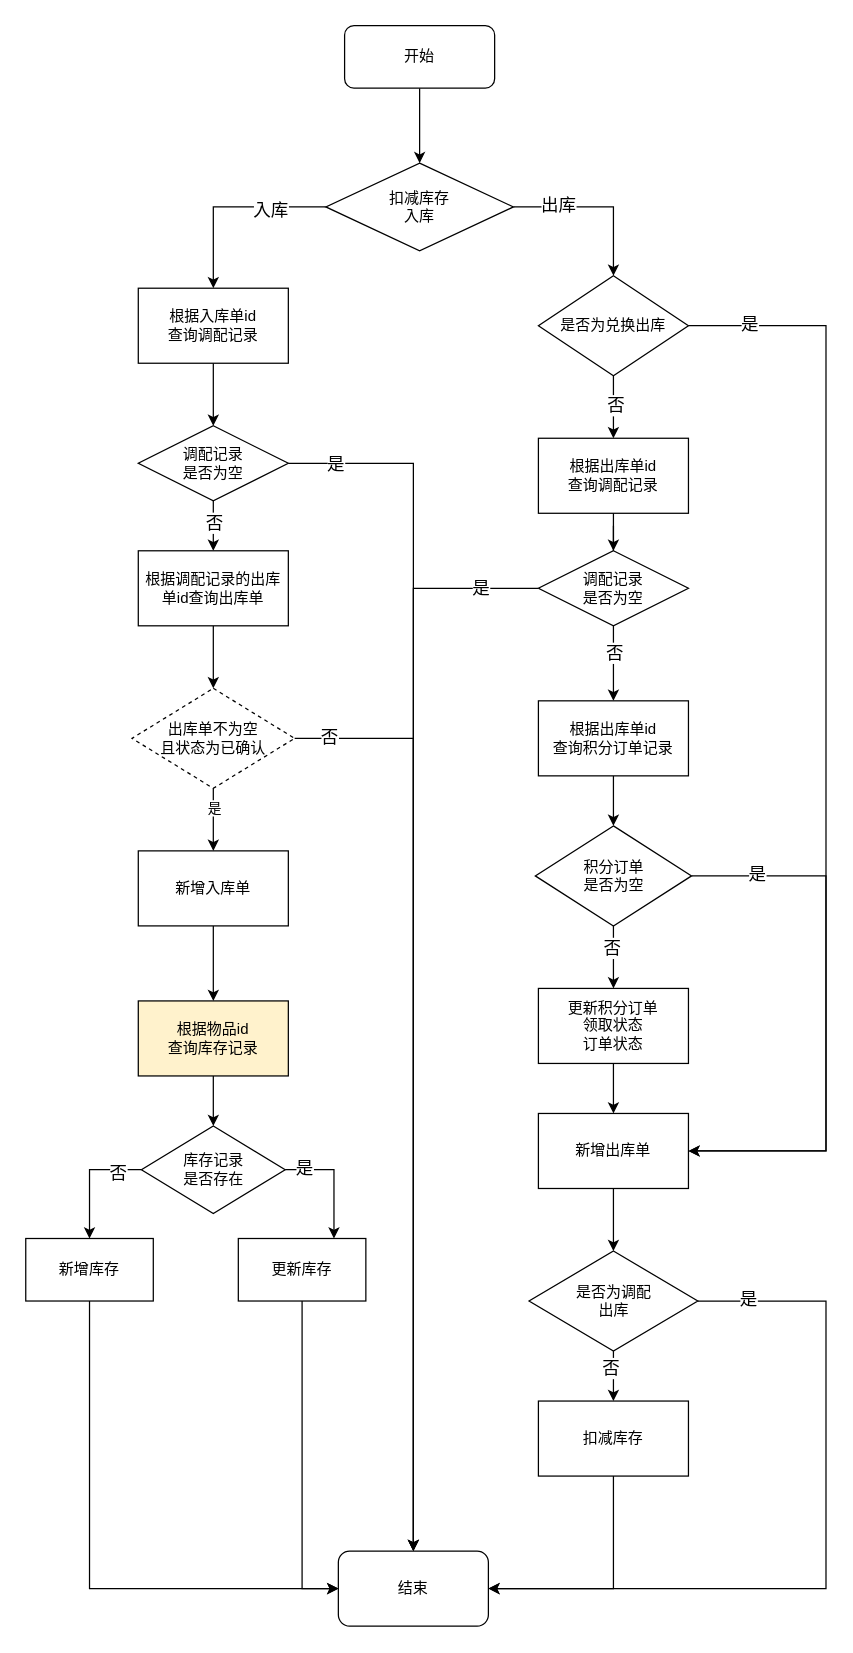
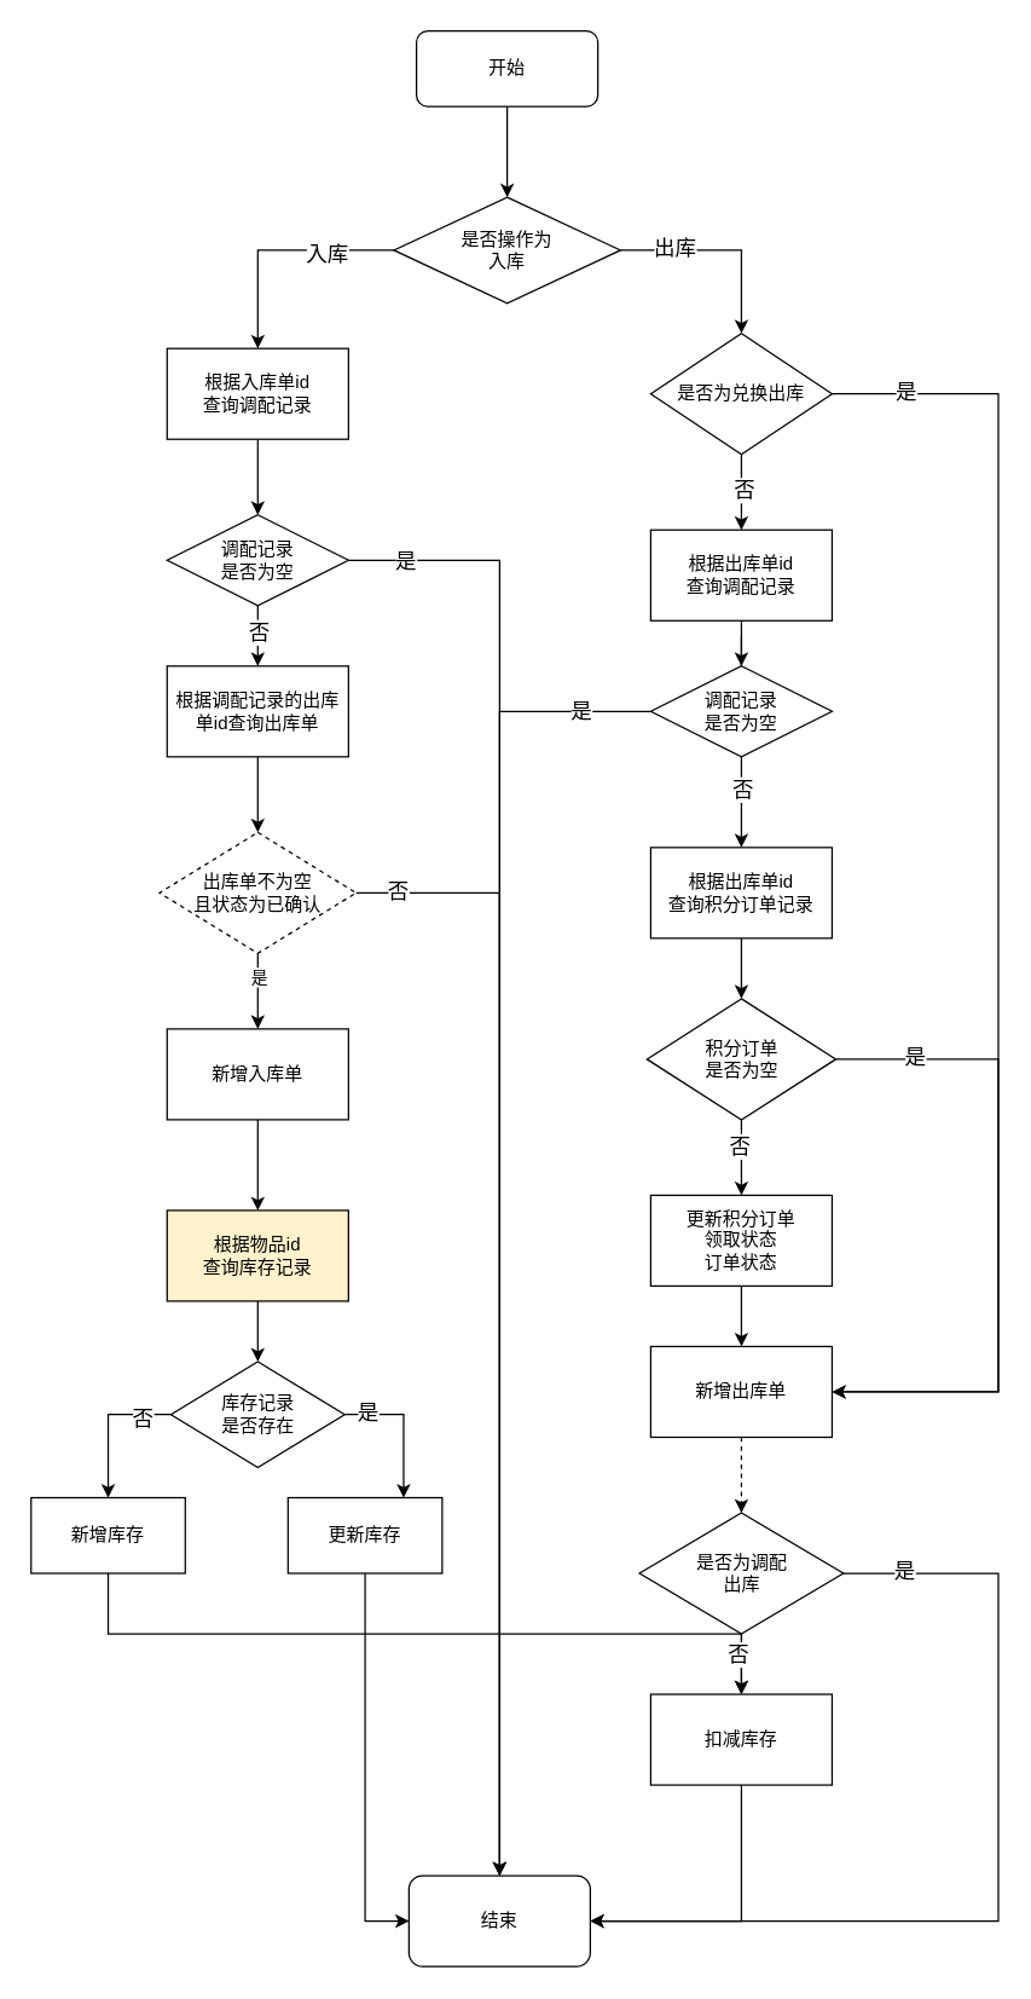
  <mxCell id="0" />
  <mxCell id="1" parent="0" />
  <mxCell id="2" value="" style="edgeStyle=orthogonalEdgeStyle;rounded=0;orthogonalLoop=1;jettySize=auto;html=1;" edge="1" parent="1" source="3" target="8"><mxGeometry relative="1" as="geometry" /></mxCell>
  <mxCell id="3" value="开始" style="rounded=1;whiteSpace=wrap;html=1;" parent="1" vertex="1"><mxGeometry x="275" y="20" width="120" height="50" as="geometry" /></mxCell>
  <mxCell id="4" style="edgeStyle=orthogonalEdgeStyle;rounded=0;orthogonalLoop=1;jettySize=auto;html=1;exitX=0;exitY=0.5;exitDx=0;exitDy=0;entryX=0.5;entryY=0;entryDx=0;entryDy=0;" parent="1" source="8" target="10" edge="1"><mxGeometry relative="1" as="geometry" /></mxCell>
  <mxCell id="5" value="入库" style="edgeLabel;html=1;align=center;verticalAlign=middle;resizable=0;points=[];fontSize=14;" vertex="1" connectable="0" parent="4"><mxGeometry x="-0.419" y="2" relative="1" as="geometry"><mxPoint as="offset" /></mxGeometry></mxCell>
  <mxCell id="6" style="edgeStyle=orthogonalEdgeStyle;rounded=0;orthogonalLoop=1;jettySize=auto;html=1;exitX=1;exitY=0.5;exitDx=0;exitDy=0;entryX=0.5;entryY=0;entryDx=0;entryDy=0;" edge="1" parent="1" source="8" target="33"><mxGeometry relative="1" as="geometry" /></mxCell>
  <mxCell id="7" value="出库" style="edgeLabel;html=1;align=center;verticalAlign=middle;resizable=0;points=[];fontSize=14;" vertex="1" connectable="0" parent="6"><mxGeometry x="-0.481" y="2" relative="1" as="geometry"><mxPoint as="offset" /></mxGeometry></mxCell>
- <mxCell id="8" value="扣减库存&lt;div&gt;入库&lt;/div&gt;" style="rhombus;whiteSpace=wrap;html=1;" parent="1" vertex="1"><mxGeometry x="260" y="130" width="150" height="70" as="geometry" /></mxCell>
+ <mxCell id="8" value="是否操作为&lt;div&gt;入库&lt;/div&gt;" style="rhombus;whiteSpace=wrap;html=1;" parent="1" vertex="1"><mxGeometry x="260" y="130" width="150" height="70" as="geometry" /></mxCell>
  <mxCell id="9" value="" style="edgeStyle=orthogonalEdgeStyle;rounded=0;orthogonalLoop=1;jettySize=auto;html=1;" edge="1" parent="1" source="10" target="17"><mxGeometry relative="1" as="geometry" /></mxCell>
  <mxCell id="10" value="根据入库单id&lt;div&gt;查询调配记录&lt;/div&gt;" style="rounded=0;whiteSpace=wrap;html=1;" parent="1" vertex="1"><mxGeometry x="110" y="230" width="120" height="60" as="geometry" /></mxCell>
  <mxCell id="11" value="" style="edgeStyle=orthogonalEdgeStyle;rounded=0;orthogonalLoop=1;jettySize=auto;html=1;" edge="1" parent="1" source="67"><mxGeometry relative="1" as="geometry"><mxPoint x="490" y="460" as="targetPoint" /></mxGeometry></mxCell>
  <mxCell id="12" value="根据出库单id&lt;div&gt;查询调配记录&lt;/div&gt;" style="rounded=0;whiteSpace=wrap;html=1;" vertex="1" parent="1"><mxGeometry x="430" y="350" width="120" height="60" as="geometry" /></mxCell>
  <mxCell id="13" value="" style="edgeStyle=orthogonalEdgeStyle;rounded=0;orthogonalLoop=1;jettySize=auto;html=1;" edge="1" parent="1" source="17" target="19"><mxGeometry relative="1" as="geometry" /></mxCell>
  <mxCell id="14" value="否" style="edgeLabel;html=1;align=center;verticalAlign=middle;resizable=0;points=[];fontSize=14;" vertex="1" connectable="0" parent="13"><mxGeometry x="-0.15" relative="1" as="geometry"><mxPoint as="offset" /></mxGeometry></mxCell>
  <mxCell id="15" style="edgeStyle=orthogonalEdgeStyle;rounded=0;orthogonalLoop=1;jettySize=auto;html=1;exitX=1;exitY=0.5;exitDx=0;exitDy=0;entryX=0.5;entryY=0;entryDx=0;entryDy=0;" edge="1" parent="1" source="17" target="58"><mxGeometry relative="1" as="geometry" /></mxCell>
  <mxCell id="16" value="是" style="edgeLabel;html=1;align=center;verticalAlign=middle;resizable=0;points=[];fontSize=14;" vertex="1" connectable="0" parent="15"><mxGeometry x="-0.924" relative="1" as="geometry"><mxPoint as="offset" /></mxGeometry></mxCell>
  <mxCell id="17" value="调配记录&lt;div&gt;是否为空&lt;/div&gt;" style="rhombus;whiteSpace=wrap;html=1;" vertex="1" parent="1"><mxGeometry x="110" y="340" width="120" height="60" as="geometry" /></mxCell>
  <mxCell id="18" value="" style="edgeStyle=orthogonalEdgeStyle;rounded=0;orthogonalLoop=1;jettySize=auto;html=1;" edge="1" parent="1" source="19" target="24"><mxGeometry relative="1" as="geometry" /></mxCell>
  <mxCell id="19" value="根据调配记录的出库单id查询出库单" style="rounded=0;whiteSpace=wrap;html=1;" vertex="1" parent="1"><mxGeometry x="110" y="440" width="120" height="60" as="geometry" /></mxCell>
  <mxCell id="20" value="" style="edgeStyle=orthogonalEdgeStyle;rounded=0;orthogonalLoop=1;jettySize=auto;html=1;" edge="1" parent="1" source="24" target="44"><mxGeometry relative="1" as="geometry" /></mxCell>
  <mxCell id="21" value="是" style="edgeLabel;html=1;align=center;verticalAlign=middle;resizable=0;points=[];" vertex="1" connectable="0" parent="20"><mxGeometry x="-0.4" relative="1" as="geometry"><mxPoint as="offset" /></mxGeometry></mxCell>
  <mxCell id="22" style="edgeStyle=orthogonalEdgeStyle;rounded=0;orthogonalLoop=1;jettySize=auto;html=1;exitX=1;exitY=0.5;exitDx=0;exitDy=0;entryX=0.5;entryY=0;entryDx=0;entryDy=0;" edge="1" parent="1" source="24" target="58"><mxGeometry relative="1" as="geometry" /></mxCell>
  <mxCell id="23" value="否" style="edgeLabel;html=1;align=center;verticalAlign=middle;resizable=0;points=[];fontSize=14;" vertex="1" connectable="0" parent="22"><mxGeometry x="-0.927" y="2" relative="1" as="geometry"><mxPoint as="offset" /></mxGeometry></mxCell>
  <mxCell id="24" value="出库单不为空&lt;div&gt;且状态为已确认&lt;/div&gt;" style="rhombus;whiteSpace=wrap;html=1;dashed=1;" vertex="1" parent="1"><mxGeometry x="105" y="550" width="130" height="80" as="geometry" /></mxCell>
  <mxCell id="25" value="" style="edgeStyle=orthogonalEdgeStyle;rounded=0;orthogonalLoop=1;jettySize=auto;html=1;" edge="1" parent="1" source="67" target="35"><mxGeometry relative="1" as="geometry" /></mxCell>
  <mxCell id="26" value="否" style="edgeLabel;html=1;align=center;verticalAlign=middle;resizable=0;points=[];fontSize=14;" vertex="1" connectable="0" parent="25"><mxGeometry x="-0.3" relative="1" as="geometry"><mxPoint as="offset" /></mxGeometry></mxCell>
  <mxCell id="27" style="edgeStyle=orthogonalEdgeStyle;rounded=0;orthogonalLoop=1;jettySize=auto;html=1;exitX=0;exitY=0.5;exitDx=0;exitDy=0;entryX=0.5;entryY=0;entryDx=0;entryDy=0;" edge="1" parent="1" source="67" target="58"><mxGeometry relative="1" as="geometry" /></mxCell>
  <mxCell id="28" value="是" style="edgeLabel;html=1;align=center;verticalAlign=middle;resizable=0;points=[];fontSize=14;" vertex="1" connectable="0" parent="27"><mxGeometry x="-0.892" y="-1" relative="1" as="geometry"><mxPoint as="offset" /></mxGeometry></mxCell>
  <mxCell id="29" style="edgeStyle=orthogonalEdgeStyle;rounded=0;orthogonalLoop=1;jettySize=auto;html=1;exitX=0.5;exitY=1;exitDx=0;exitDy=0;entryX=0.5;entryY=0;entryDx=0;entryDy=0;" edge="1" parent="1" source="33" target="12"><mxGeometry relative="1" as="geometry" /></mxCell>
  <mxCell id="30" value="否" style="edgeLabel;html=1;align=center;verticalAlign=middle;resizable=0;points=[];fontSize=14;" vertex="1" connectable="0" parent="29"><mxGeometry x="-0.08" y="1" relative="1" as="geometry"><mxPoint as="offset" /></mxGeometry></mxCell>
  <mxCell id="31" style="edgeStyle=orthogonalEdgeStyle;rounded=0;orthogonalLoop=1;jettySize=auto;html=1;exitX=1;exitY=0.5;exitDx=0;exitDy=0;entryX=1;entryY=0.5;entryDx=0;entryDy=0;" edge="1" parent="1" source="33" target="46"><mxGeometry relative="1" as="geometry"><Array as="points"><mxPoint x="660" y="260" /><mxPoint x="660" y="920" /></Array></mxGeometry></mxCell>
  <mxCell id="32" value="是" style="edgeLabel;html=1;align=center;verticalAlign=middle;resizable=0;points=[];fontSize=14;" vertex="1" connectable="0" parent="31"><mxGeometry x="-0.891" y="2" relative="1" as="geometry"><mxPoint as="offset" /></mxGeometry></mxCell>
  <mxCell id="33" value="是否为兑换出库" style="rhombus;whiteSpace=wrap;html=1;" vertex="1" parent="1"><mxGeometry x="430" y="220" width="120" height="80" as="geometry" /></mxCell>
  <mxCell id="34" value="" style="edgeStyle=orthogonalEdgeStyle;rounded=0;orthogonalLoop=1;jettySize=auto;html=1;" edge="1" parent="1" source="35" target="40"><mxGeometry relative="1" as="geometry" /></mxCell>
  <mxCell id="35" value="根据出库单id&lt;div&gt;查询积分订单记录&lt;/div&gt;" style="rounded=0;whiteSpace=wrap;html=1;" vertex="1" parent="1"><mxGeometry x="430" y="560" width="120" height="60" as="geometry" /></mxCell>
  <mxCell id="36" value="" style="edgeStyle=orthogonalEdgeStyle;rounded=0;orthogonalLoop=1;jettySize=auto;html=1;" edge="1" parent="1" source="40" target="42"><mxGeometry relative="1" as="geometry" /></mxCell>
  <mxCell id="37" value="否" style="edgeLabel;html=1;align=center;verticalAlign=middle;resizable=0;points=[];fontSize=14;" vertex="1" connectable="0" parent="36"><mxGeometry x="-0.32" y="-2" relative="1" as="geometry"><mxPoint as="offset" /></mxGeometry></mxCell>
  <mxCell id="38" style="edgeStyle=orthogonalEdgeStyle;rounded=0;orthogonalLoop=1;jettySize=auto;html=1;exitX=1;exitY=0.5;exitDx=0;exitDy=0;entryX=1;entryY=0.5;entryDx=0;entryDy=0;" edge="1" parent="1" source="40" target="46"><mxGeometry relative="1" as="geometry"><Array as="points"><mxPoint x="660" y="700" /><mxPoint x="660" y="920" /></Array></mxGeometry></mxCell>
  <mxCell id="39" value="是" style="edgeLabel;html=1;align=center;verticalAlign=middle;resizable=0;points=[];fontSize=14;" vertex="1" connectable="0" parent="38"><mxGeometry x="-0.765" y="2" relative="1" as="geometry"><mxPoint x="1" as="offset" /></mxGeometry></mxCell>
  <mxCell id="40" value="积分订单&lt;div&gt;是否为空&lt;/div&gt;" style="rhombus;whiteSpace=wrap;html=1;" vertex="1" parent="1"><mxGeometry x="427.5" y="660" width="125" height="80" as="geometry" /></mxCell>
  <mxCell id="41" value="" style="edgeStyle=orthogonalEdgeStyle;rounded=0;orthogonalLoop=1;jettySize=auto;html=1;" edge="1" parent="1" source="42" target="46"><mxGeometry relative="1" as="geometry" /></mxCell>
  <mxCell id="42" value="更新积分订单&lt;div&gt;领取状态&lt;/div&gt;&lt;div&gt;订单状态&lt;/div&gt;" style="rounded=0;whiteSpace=wrap;html=1;" vertex="1" parent="1"><mxGeometry x="430" y="790" width="120" height="60" as="geometry" /></mxCell>
  <mxCell id="43" value="" style="edgeStyle=orthogonalEdgeStyle;rounded=0;orthogonalLoop=1;jettySize=auto;html=1;" edge="1" parent="1" source="44" target="48"><mxGeometry relative="1" as="geometry" /></mxCell>
  <mxCell id="44" value="新增入库单" style="rounded=0;whiteSpace=wrap;html=1;" vertex="1" parent="1"><mxGeometry x="110" y="680" width="120" height="60" as="geometry" /></mxCell>
- <mxCell id="45" value="" style="edgeStyle=orthogonalEdgeStyle;rounded=0;orthogonalLoop=1;jettySize=auto;html=1;" edge="1" parent="1" source="46" target="63"><mxGeometry relative="1" as="geometry" /></mxCell>
+ <mxCell id="45" value="" style="edgeStyle=orthogonalEdgeStyle;rounded=0;orthogonalLoop=1;jettySize=auto;html=1;dashed=1;" edge="1" parent="1" source="46" target="63"><mxGeometry relative="1" as="geometry" /></mxCell>
  <mxCell id="46" value="新增出库单" style="rounded=0;whiteSpace=wrap;html=1;" vertex="1" parent="1"><mxGeometry x="430" y="890" width="120" height="60" as="geometry" /></mxCell>
  <mxCell id="47" value="" style="edgeStyle=orthogonalEdgeStyle;rounded=0;orthogonalLoop=1;jettySize=auto;html=1;" edge="1" parent="1" source="48" target="53"><mxGeometry relative="1" as="geometry" /></mxCell>
  <mxCell id="48" value="根据物品id&lt;div&gt;查询库存记录&lt;/div&gt;" style="rounded=0;whiteSpace=wrap;html=1;fillColor=#fff2cc;" vertex="1" parent="1"><mxGeometry x="110" y="800" width="120" height="60" as="geometry" /></mxCell>
  <mxCell id="49" style="edgeStyle=orthogonalEdgeStyle;rounded=0;orthogonalLoop=1;jettySize=auto;html=1;exitX=1;exitY=0.5;exitDx=0;exitDy=0;entryX=0.75;entryY=0;entryDx=0;entryDy=0;" edge="1" parent="1" source="53" target="55"><mxGeometry relative="1" as="geometry" /></mxCell>
  <mxCell id="50" value="是" style="edgeLabel;html=1;align=center;verticalAlign=middle;resizable=0;points=[];fontSize=14;" vertex="1" connectable="0" parent="49"><mxGeometry x="-0.692" y="2" relative="1" as="geometry"><mxPoint x="1" as="offset" /></mxGeometry></mxCell>
  <mxCell id="51" style="edgeStyle=orthogonalEdgeStyle;rounded=0;orthogonalLoop=1;jettySize=auto;html=1;exitX=0;exitY=0.5;exitDx=0;exitDy=0;entryX=0.5;entryY=0;entryDx=0;entryDy=0;" edge="1" parent="1" source="53" target="57"><mxGeometry relative="1" as="geometry" /></mxCell>
  <mxCell id="52" value="否" style="edgeLabel;html=1;align=center;verticalAlign=middle;resizable=0;points=[];fontSize=14;" vertex="1" connectable="0" parent="51"><mxGeometry x="-0.596" y="2" relative="1" as="geometry"><mxPoint as="offset" /></mxGeometry></mxCell>
  <mxCell id="53" value="库存记录&lt;div&gt;是否存在&lt;/div&gt;" style="rhombus;whiteSpace=wrap;html=1;" vertex="1" parent="1"><mxGeometry x="112.5" y="900" width="115" height="70" as="geometry" /></mxCell>
  <mxCell id="54" style="edgeStyle=orthogonalEdgeStyle;rounded=0;orthogonalLoop=1;jettySize=auto;html=1;exitX=0.5;exitY=1;exitDx=0;exitDy=0;entryX=0;entryY=0.5;entryDx=0;entryDy=0;" edge="1" parent="1" source="55" target="58"><mxGeometry relative="1" as="geometry" /></mxCell>
  <mxCell id="55" value="更新库存" style="rounded=0;whiteSpace=wrap;html=1;" vertex="1" parent="1"><mxGeometry x="190" y="990" width="102" height="50" as="geometry" /></mxCell>
- <mxCell id="56" style="edgeStyle=orthogonalEdgeStyle;rounded=0;orthogonalLoop=1;jettySize=auto;html=1;exitX=0.5;exitY=1;exitDx=0;exitDy=0;entryX=0;entryY=0.5;entryDx=0;entryDy=0;" edge="1" parent="1" source="57" target="58"><mxGeometry relative="1" as="geometry" /></mxCell>
+ <mxCell id="56" style="edgeStyle=orthogonalEdgeStyle;rounded=0;orthogonalLoop=1;jettySize=auto;html=1;exitX=0.5;exitY=1;exitDx=0;exitDy=0;" edge="1" parent="1" source="57" target="65"><mxGeometry relative="1" as="geometry" /></mxCell>
  <mxCell id="57" value="新增库存" style="rounded=0;whiteSpace=wrap;html=1;" vertex="1" parent="1"><mxGeometry x="20" y="990" width="102" height="50" as="geometry" /></mxCell>
  <mxCell id="58" value="结束" style="rounded=1;whiteSpace=wrap;html=1;" vertex="1" parent="1"><mxGeometry x="270" y="1240" width="120" height="60" as="geometry" /></mxCell>
  <mxCell id="59" value="" style="edgeStyle=orthogonalEdgeStyle;rounded=0;orthogonalLoop=1;jettySize=auto;html=1;" edge="1" parent="1" source="63" target="65"><mxGeometry relative="1" as="geometry" /></mxCell>
  <mxCell id="60" value="否" style="edgeLabel;html=1;align=center;verticalAlign=middle;resizable=0;points=[];fontSize=14;" vertex="1" connectable="0" parent="59"><mxGeometry x="-0.35" y="-3" relative="1" as="geometry"><mxPoint as="offset" /></mxGeometry></mxCell>
  <mxCell id="61" style="edgeStyle=orthogonalEdgeStyle;rounded=0;orthogonalLoop=1;jettySize=auto;html=1;exitX=1;exitY=0.5;exitDx=0;exitDy=0;entryX=1;entryY=0.5;entryDx=0;entryDy=0;" edge="1" parent="1" source="63" target="58"><mxGeometry relative="1" as="geometry"><Array as="points"><mxPoint x="660" y="1040" /><mxPoint x="660" y="1270" /></Array></mxGeometry></mxCell>
  <mxCell id="62" value="是" style="edgeLabel;html=1;align=center;verticalAlign=middle;resizable=0;points=[];fontSize=14;" vertex="1" connectable="0" parent="61"><mxGeometry x="-0.868" y="2" relative="1" as="geometry"><mxPoint as="offset" /></mxGeometry></mxCell>
  <mxCell id="63" value="是否为调配&lt;div&gt;出库&lt;/div&gt;" style="rhombus;whiteSpace=wrap;html=1;" vertex="1" parent="1"><mxGeometry x="422.5" y="1000" width="135" height="80" as="geometry" /></mxCell>
  <mxCell id="64" style="edgeStyle=orthogonalEdgeStyle;rounded=0;orthogonalLoop=1;jettySize=auto;html=1;exitX=0.5;exitY=1;exitDx=0;exitDy=0;entryX=1;entryY=0.5;entryDx=0;entryDy=0;" edge="1" parent="1" source="65" target="58"><mxGeometry relative="1" as="geometry" /></mxCell>
  <mxCell id="65" value="扣减库存" style="rounded=0;whiteSpace=wrap;html=1;" vertex="1" parent="1"><mxGeometry x="430" y="1120" width="120" height="60" as="geometry" /></mxCell>
  <mxCell id="66" value="" style="edgeStyle=orthogonalEdgeStyle;rounded=0;orthogonalLoop=1;jettySize=auto;html=1;" edge="1" parent="1" source="12" target="67"><mxGeometry relative="1" as="geometry"><mxPoint x="490" y="410" as="sourcePoint" /><mxPoint x="490" y="460" as="targetPoint" /></mxGeometry></mxCell>
  <mxCell id="67" value="调配记录&lt;div&gt;是否为空&lt;/div&gt;" style="rhombus;whiteSpace=wrap;html=1;" vertex="1" parent="1"><mxGeometry x="430" y="440" width="120" height="60" as="geometry" /></mxCell>
